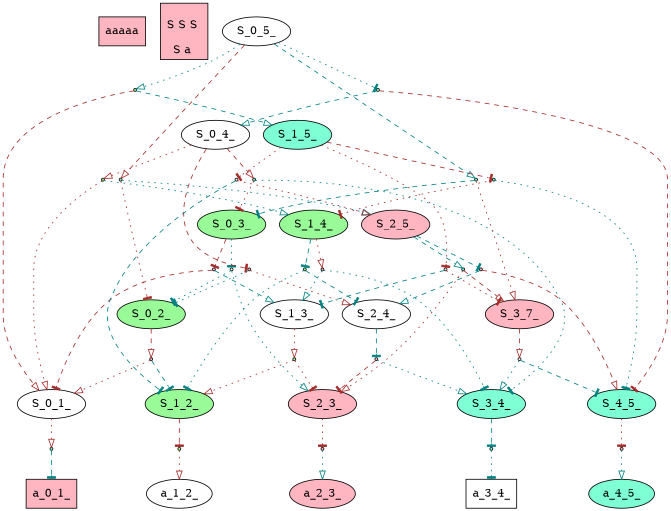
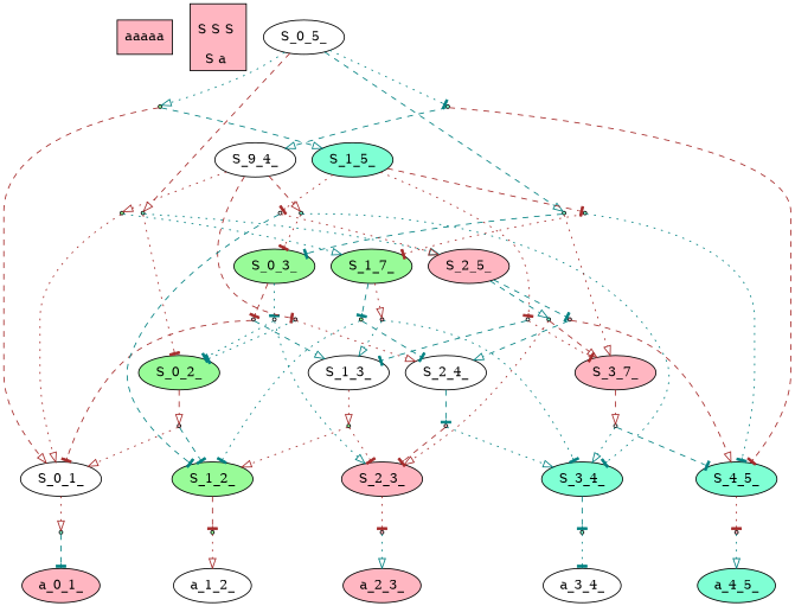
  digraph {
    splines=true
    node [fillcolor=lightpink shape=point style=filled ordering=out]
    edge [arrowhead=tee color=brown style=dotted]
    n1 [label=aaaaa shape=rectangle ordering=""]
    n2 [label="\lS S S \n\lS a " shape=rectangle ordering=""]
    n3 [fillcolor=white label=S_0_1_ shape=""]
    n4 [fillcolor=aquamarine label=S_0_1_0]
-   n5 [label=a_0_1_ shape=box]
+   n5 [label=a_0_1_ shape=""]
    n6 [fillcolor=palegreen label=S_0_2_ shape=""]
    n7 [label=S_0_2_0]
    n8 [fillcolor=palegreen label=S_1_2_ shape=""]
    n9 [fillcolor=palegreen label=S_1_2_0]
    n10 [fillcolor=white label=a_1_2_ shape=""]
    n11 [fillcolor=palegreen label=S_0_3_ shape=""]
    n12 [label=S_0_3_0]
    n13 [fillcolor=white label=S_0_3_1]
    n14 [fillcolor=white label=S_1_3_ shape=""]
    n15 [label=S_2_3_ shape=""]
    n16 [fillcolor=palegreen label=S_1_3_0]
    n17 [label=S_2_3_0]
    n18 [label=a_2_3_ shape=""]
-   n19 [fillcolor=white label=S_0_4_ shape=""]
+   n19 [fillcolor=white label=S_9_4_ shape=""]
    n20 [fillcolor=palegreen label=S_0_4_0]
    n21 [label=S_0_4_1]
    n22 [fillcolor=aquamarine label=S_0_4_2]
-   n23 [fillcolor=palegreen label=S_1_4_ shape=""]
+   n23 [fillcolor=palegreen label=S_1_7_ shape=""]
    n24 [fillcolor=white label=S_2_4_ shape=""]
    n25 [fillcolor=aquamarine label=S_3_4_ shape=""]
    n26 [fillcolor=palegreen label=S_1_4_0]
    n27 [label=S_1_4_1]
    n28 [label=S_2_4_0]
    n29 [fillcolor=aquamarine label=S_3_4_0]
-   n30 [fillcolor=white label=a_3_4_ shape=box]
+   n30 [fillcolor=white label=a_3_4_ shape=""]
    n31 [fillcolor=white label=S_0_5_ shape=""]
    n32 [fillcolor=palegreen label=S_0_5_0]
    n33 [fillcolor=aquamarine label=S_0_5_1]
    n34 [fillcolor=aquamarine label=S_0_5_2]
    n35 [fillcolor=aquamarine label=S_0_5_3]
    n36 [fillcolor=aquamarine label=S_1_5_ shape=""]
    n37 [label=S_2_5_ shape=""]
    n38 [label=S_3_7_ shape=""]
    n39 [fillcolor=aquamarine label=S_4_5_ shape=""]
    n40 [fillcolor=white label=S_1_5_0]
    n41 [fillcolor=white label=S_1_5_1]
    n42 [fillcolor=aquamarine label=S_1_5_2]
    n43 [fillcolor=aquamarine label=S_2_5_0]
    n44 [label=S_2_5_1]
    n45 [fillcolor=white label=S_3_5_0]
    n46 [label=S_4_5_0]
    n47 [fillcolor=aquamarine label=a_4_5_ shape=""]
    n3 -> n4 [arrowhead=onormal]
    n4 -> n5 [color=teal style=dashed]
    n6 -> n7 [arrowhead=onormal style=dashed]
    n7 -> n3 [arrowhead=onormal]
    n7 -> n8 [color=teal style=dashed]
    n8 -> n9 [style=dashed]
    n9 -> n10 [arrowhead=onormal]
    n11 -> n12 [style=dashed]
    n11 -> n13 [color=teal]
    n12 -> n3 [style=dashed]
    n12 -> n14 [arrowhead=onormal color=teal style=dashed]
    n13 -> n6 [color=teal]
    n13 -> n15 [arrowhead=onormal color=teal]
    n14 -> n16 [arrowhead=onormal]
    n15 -> n17
    n16 -> n8 [arrowhead=onormal]
    n16 -> n15
    n17 -> n18 [arrowhead=onormal color=teal]
    n19 -> n20 [arrowhead=onormal]
    n19 -> n21 [style=dashed]
    n19 -> n22 [arrowhead=onormal style=dashed]
    n20 -> n3 [arrowhead=onormal]
    n20 -> n23 [arrowhead=onormal color=teal]
    n21 -> n6 [color=teal]
    n21 -> n24 [arrowhead=onormal]
    n22 -> n11
    n22 -> n25 [color=teal]
    n23 -> n26 [color=teal style=dashed]
    n23 -> n27 [arrowhead=onormal]
    n24 -> n28 [color=teal style=dashed]
    n25 -> n29 [color=teal style=dashed]
    n26 -> n8 [color=teal]
    n26 -> n24 [color=teal style=dashed]
    n27 -> n14 [arrowhead=onormal color=teal]
    n27 -> n25 [color=teal]
    n28 -> n15 [style=dashed]
    n28 -> n25 [arrowhead=onormal color=teal]
    n29 -> n30 [color=teal]
    n31 -> n32 [arrowhead=onormal color=teal]
    n31 -> n33 [arrowhead=onormal style=dashed]
    n31 -> n34 [arrowhead=onormal color=teal style=dashed]
    n31 -> n35 [color=teal]
    n32 -> n3 [arrowhead=onormal style=dashed]
    n32 -> n36 [arrowhead=onormal color=teal style=dashed]
    n33 -> n6
    n33 -> n37 [arrowhead=onormal color=teal]
    n34 -> n11 [color=teal style=dashed]
    n34 -> n38 [arrowhead=onormal]
    n35 -> n19 [arrowhead=onormal color=teal style=dashed]
    n35 -> n39 [style=dashed]
    n36 -> n40
    n36 -> n41
    n36 -> n42 [style=dashed]
    n37 -> n43 [arrowhead=onormal color=teal style=dashed]
    n37 -> n44 [color=teal style=dashed]
    n38 -> n45 [arrowhead=onormal style=dashed]
    n39 -> n46
    n40 -> n8 [color=teal style=dashed]
    n40 -> n37 [arrowhead=onormal]
    n41 -> n14 [color=teal style=dashed]
    n41 -> n38
    n42 -> n23
    n42 -> n39 [color=teal]
    n43 -> n15 [arrowhead=onormal]
    n43 -> n38 [arrowhead=onormal style=dashed]
    n44 -> n24 [arrowhead=onormal color=teal style=dashed]
    n44 -> n39 [arrowhead=onormal style=dashed]
    n45 -> n25 [arrowhead=onormal color=teal]
    n45 -> n39 [color=teal style=dashed]
    n46 -> n47 [arrowhead=onormal color=teal]
  }
